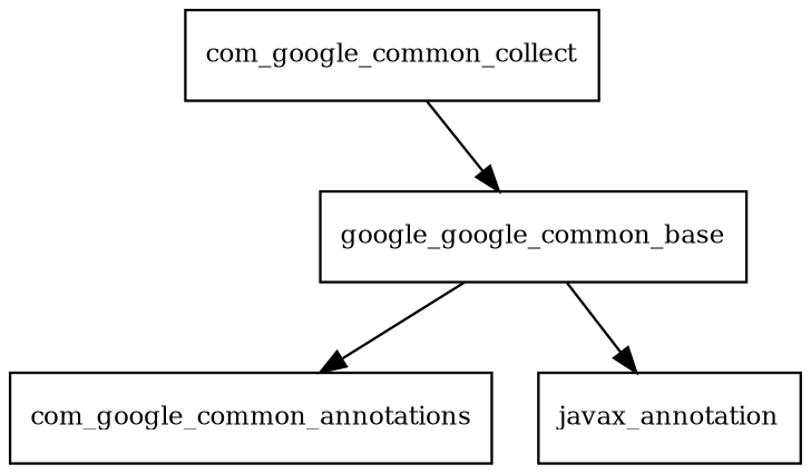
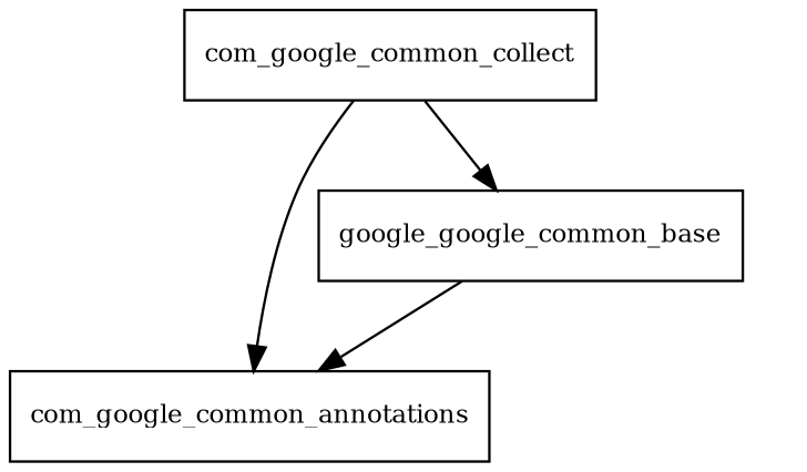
  digraph {
    node [fontsize=10.0 shape=box]
    n1 [label=google_google_common_base]
    com_google_common_annotations
-   javax_annotation
    com_google_common_collect
    n1 -> com_google_common_annotations
-   n1 -> javax_annotation
    com_google_common_collect -> n1
+   com_google_common_collect -> com_google_common_annotations
  }
